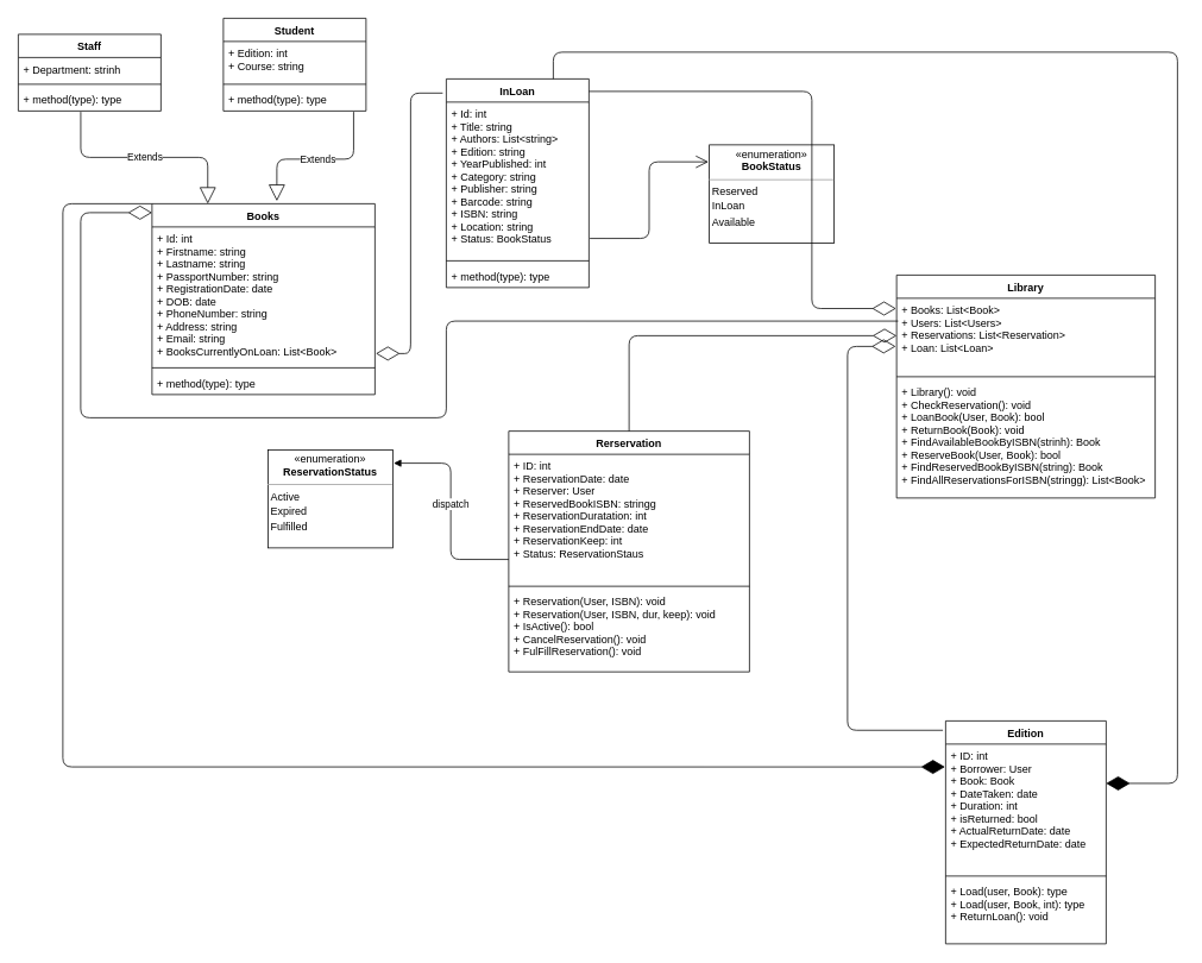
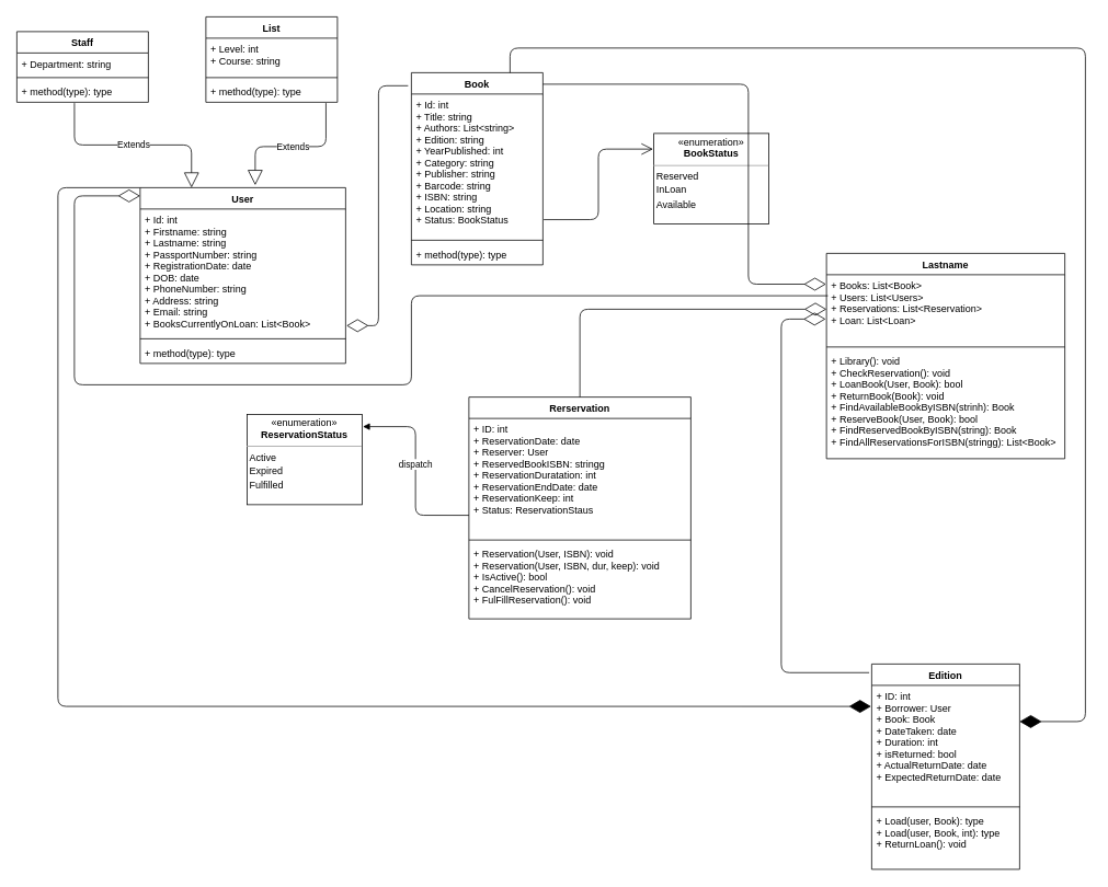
  <mxCell id="0" />
  <mxCell id="1" parent="0" />
- <mxCell id="2" value="Books" style="swimlane;fontStyle=1;align=center;verticalAlign=top;childLayout=stackLayout;horizontal=1;startSize=26;horizontalStack=0;resizeParent=1;resizeParentMax=0;resizeLast=0;collapsible=1;marginBottom=0;" vertex="1" parent="1"><mxGeometry x="170" y="228" width="250" height="214" as="geometry" /></mxCell>
+ <mxCell id="2" value="User" style="swimlane;fontStyle=1;align=center;verticalAlign=top;childLayout=stackLayout;horizontal=1;startSize=26;horizontalStack=0;resizeParent=1;resizeParentMax=0;resizeLast=0;collapsible=1;marginBottom=0;" vertex="1" parent="1"><mxGeometry x="170" y="228" width="250" height="214" as="geometry" /></mxCell>
  <mxCell id="3" value="+ Id: int&#10;+ Firstname: string&#10;+ Lastname: string&#10;+ PassportNumber: string&#10;+ RegistrationDate: date&#10;+ DOB: date&#10;+ PhoneNumber: string&#10;+ Address: string&#10;+ Email: string&#10;+ BooksCurrentlyOnLoan: List&lt;Book&gt;&#10;" style="text;strokeColor=none;fillColor=none;align=left;verticalAlign=top;spacingLeft=4;spacingRight=4;overflow=hidden;rotatable=0;points=[[0,0.5],[1,0.5]];portConstraint=eastwest;" vertex="1" parent="2"><mxGeometry y="26" width="250" height="154" as="geometry" /></mxCell>
  <mxCell id="4" value="" style="line;strokeWidth=1;fillColor=none;align=left;verticalAlign=middle;spacingTop=-1;spacingLeft=3;spacingRight=3;rotatable=0;labelPosition=right;points=[];portConstraint=eastwest;" vertex="1" parent="2"><mxGeometry y="180" width="250" height="8" as="geometry" /></mxCell>
  <mxCell id="5" value="+ method(type): type" style="text;strokeColor=none;fillColor=none;align=left;verticalAlign=top;spacingLeft=4;spacingRight=4;overflow=hidden;rotatable=0;points=[[0,0.5],[1,0.5]];portConstraint=eastwest;" vertex="1" parent="2"><mxGeometry y="188" width="250" height="26" as="geometry" /></mxCell>
- <mxCell id="6" value="InLoan" style="swimlane;fontStyle=1;align=center;verticalAlign=top;childLayout=stackLayout;horizontal=1;startSize=26;horizontalStack=0;resizeParent=1;resizeParentMax=0;resizeLast=0;collapsible=1;marginBottom=0;" vertex="1" parent="1"><mxGeometry x="500" y="88" width="160" height="234" as="geometry" /></mxCell>
+ <mxCell id="6" value="Book" style="swimlane;fontStyle=1;align=center;verticalAlign=top;childLayout=stackLayout;horizontal=1;startSize=26;horizontalStack=0;resizeParent=1;resizeParentMax=0;resizeLast=0;collapsible=1;marginBottom=0;" vertex="1" parent="1"><mxGeometry x="500" y="88" width="160" height="234" as="geometry" /></mxCell>
  <mxCell id="7" value="+ Id: int&#10;+ Title: string&#10;+ Authors: List&lt;string&gt;&#10;+ Edition: string&#10;+ YearPublished: int&#10;+ Category: string&#10;+ Publisher: string&#10;+ Barcode: string&#10;+ ISBN: string&#10;+ Location: string&#10;+ Status: BookStatus" style="text;strokeColor=none;fillColor=none;align=left;verticalAlign=top;spacingLeft=4;spacingRight=4;overflow=hidden;rotatable=0;points=[[0,0.5],[1,0.5]];portConstraint=eastwest;" vertex="1" parent="6"><mxGeometry y="26" width="160" height="174" as="geometry" /></mxCell>
  <mxCell id="8" value="" style="line;strokeWidth=1;fillColor=none;align=left;verticalAlign=middle;spacingTop=-1;spacingLeft=3;spacingRight=3;rotatable=0;labelPosition=right;points=[];portConstraint=eastwest;" vertex="1" parent="6"><mxGeometry y="200" width="160" height="8" as="geometry" /></mxCell>
  <mxCell id="9" value="+ method(type): type" style="text;strokeColor=none;fillColor=none;align=left;verticalAlign=top;spacingLeft=4;spacingRight=4;overflow=hidden;rotatable=0;points=[[0,0.5],[1,0.5]];portConstraint=eastwest;" vertex="1" parent="6"><mxGeometry y="208" width="160" height="26" as="geometry" /></mxCell>
  <mxCell id="10" value="&lt;p style=&quot;margin: 0px ; margin-top: 4px ; text-align: center&quot;&gt;«enumeration»&lt;br&gt;&lt;b&gt;BookStatus&lt;/b&gt;&lt;br&gt;&lt;/p&gt;&lt;hr size=&quot;1&quot;&gt;&lt;div style=&quot;height: 2px&quot;&gt;&amp;nbsp;Reserved&lt;/div&gt;&lt;div style=&quot;height: 2px&quot;&gt;&lt;br&gt;&lt;/div&gt;&lt;div style=&quot;height: 2px&quot;&gt;&lt;br&gt;&lt;/div&gt;&lt;div style=&quot;height: 2px&quot;&gt;&lt;br&gt;&lt;/div&gt;&lt;div style=&quot;height: 2px&quot;&gt;&lt;br&gt;&lt;/div&gt;&lt;div style=&quot;height: 2px&quot;&gt;&lt;br&gt;&lt;/div&gt;&lt;div style=&quot;height: 2px&quot;&gt;&lt;br&gt;&lt;/div&gt;&lt;div style=&quot;height: 2px&quot;&gt;&lt;br&gt;&lt;/div&gt;&lt;div style=&quot;height: 2px&quot;&gt;&amp;nbsp;InLoan&lt;/div&gt;&lt;div style=&quot;height: 2px&quot;&gt;&lt;br&gt;&lt;/div&gt;&lt;div style=&quot;height: 2px&quot;&gt;&lt;br&gt;&lt;/div&gt;&lt;div style=&quot;height: 2px&quot;&gt;&lt;br&gt;&lt;/div&gt;&lt;div style=&quot;height: 2px&quot;&gt;&lt;br&gt;&lt;/div&gt;&lt;div style=&quot;height: 2px&quot;&gt;&lt;br&gt;&lt;/div&gt;&lt;div style=&quot;height: 2px&quot;&gt;&lt;br&gt;&lt;/div&gt;&lt;div style=&quot;height: 2px&quot;&gt;&lt;br&gt;&lt;/div&gt;&lt;div style=&quot;height: 2px&quot;&gt;&lt;br&gt;&lt;/div&gt;&lt;div style=&quot;height: 2px&quot;&gt;&amp;nbsp;Available&amp;nbsp;&lt;/div&gt;" style="verticalAlign=top;align=left;overflow=fill;fontSize=12;fontFamily=Helvetica;html=1;" vertex="1" parent="1"><mxGeometry x="795" y="162" width="140" height="110" as="geometry" /></mxCell>
  <mxCell id="11" value="" style="endArrow=open;endFill=1;endSize=12;html=1;exitX=1.006;exitY=0.879;exitDx=0;exitDy=0;exitPerimeter=0;entryX=-0.007;entryY=0.173;entryDx=0;entryDy=0;entryPerimeter=0;edgeStyle=orthogonalEdgeStyle;" edge="1" parent="1" source="7" target="10"><mxGeometry width="160" relative="1" as="geometry"><mxPoint x="610" y="118" as="sourcePoint" /><mxPoint x="610" y="258" as="targetPoint" /></mxGeometry></mxCell>
  <mxCell id="12" value="" style="endArrow=diamondThin;endFill=0;endSize=24;html=1;exitX=-0.025;exitY=0.068;exitDx=0;exitDy=0;exitPerimeter=0;entryX=1.004;entryY=0.922;entryDx=0;entryDy=0;entryPerimeter=0;edgeStyle=orthogonalEdgeStyle;" edge="1" parent="1" source="6" target="3"><mxGeometry width="160" relative="1" as="geometry"><mxPoint x="610" y="258" as="sourcePoint" /><mxPoint x="450" y="258" as="targetPoint" /></mxGeometry></mxCell>
- <mxCell id="13" value="Student" style="swimlane;fontStyle=1;align=center;verticalAlign=top;childLayout=stackLayout;horizontal=1;startSize=26;horizontalStack=0;resizeParent=1;resizeParentMax=0;resizeLast=0;collapsible=1;marginBottom=0;" vertex="1" parent="1"><mxGeometry x="250" y="20" width="160" height="104" as="geometry" /></mxCell>
- <mxCell id="14" value="+ Edition: int&#10;+ Course: string" style="text;strokeColor=none;fillColor=none;align=left;verticalAlign=top;spacingLeft=4;spacingRight=4;overflow=hidden;rotatable=0;points=[[0,0.5],[1,0.5]];portConstraint=eastwest;" vertex="1" parent="13"><mxGeometry y="26" width="160" height="44" as="geometry" /></mxCell>
+ <mxCell id="13" value="List" style="swimlane;fontStyle=1;align=center;verticalAlign=top;childLayout=stackLayout;horizontal=1;startSize=26;horizontalStack=0;resizeParent=1;resizeParentMax=0;resizeLast=0;collapsible=1;marginBottom=0;" vertex="1" parent="1"><mxGeometry x="250" y="20" width="160" height="104" as="geometry" /></mxCell>
+ <mxCell id="14" value="+ Level: int&#10;+ Course: string" style="text;strokeColor=none;fillColor=none;align=left;verticalAlign=top;spacingLeft=4;spacingRight=4;overflow=hidden;rotatable=0;points=[[0,0.5],[1,0.5]];portConstraint=eastwest;" vertex="1" parent="13"><mxGeometry y="26" width="160" height="44" as="geometry" /></mxCell>
  <mxCell id="15" value="" style="line;strokeWidth=1;fillColor=none;align=left;verticalAlign=middle;spacingTop=-1;spacingLeft=3;spacingRight=3;rotatable=0;labelPosition=right;points=[];portConstraint=eastwest;" vertex="1" parent="13"><mxGeometry y="70" width="160" height="8" as="geometry" /></mxCell>
  <mxCell id="16" value="+ method(type): type" style="text;strokeColor=none;fillColor=none;align=left;verticalAlign=top;spacingLeft=4;spacingRight=4;overflow=hidden;rotatable=0;points=[[0,0.5],[1,0.5]];portConstraint=eastwest;" vertex="1" parent="13"><mxGeometry y="78" width="160" height="26" as="geometry" /></mxCell>
  <mxCell id="17" value="Staff" style="swimlane;fontStyle=1;align=center;verticalAlign=top;childLayout=stackLayout;horizontal=1;startSize=26;horizontalStack=0;resizeParent=1;resizeParentMax=0;resizeLast=0;collapsible=1;marginBottom=0;" vertex="1" parent="1"><mxGeometry x="20" y="38" width="160" height="86" as="geometry" /></mxCell>
- <mxCell id="18" value="+ Department: strinh" style="text;strokeColor=none;fillColor=none;align=left;verticalAlign=top;spacingLeft=4;spacingRight=4;overflow=hidden;rotatable=0;points=[[0,0.5],[1,0.5]];portConstraint=eastwest;" vertex="1" parent="17"><mxGeometry y="26" width="160" height="26" as="geometry" /></mxCell>
+ <mxCell id="18" value="+ Department: string" style="text;strokeColor=none;fillColor=none;align=left;verticalAlign=top;spacingLeft=4;spacingRight=4;overflow=hidden;rotatable=0;points=[[0,0.5],[1,0.5]];portConstraint=eastwest;" vertex="1" parent="17"><mxGeometry y="26" width="160" height="26" as="geometry" /></mxCell>
  <mxCell id="19" value="" style="line;strokeWidth=1;fillColor=none;align=left;verticalAlign=middle;spacingTop=-1;spacingLeft=3;spacingRight=3;rotatable=0;labelPosition=right;points=[];portConstraint=eastwest;" vertex="1" parent="17"><mxGeometry y="52" width="160" height="8" as="geometry" /></mxCell>
  <mxCell id="20" value="+ method(type): type" style="text;strokeColor=none;fillColor=none;align=left;verticalAlign=top;spacingLeft=4;spacingRight=4;overflow=hidden;rotatable=0;points=[[0,0.5],[1,0.5]];portConstraint=eastwest;" vertex="1" parent="17"><mxGeometry y="60" width="160" height="26" as="geometry" /></mxCell>
  <mxCell id="21" value="Extends" style="endArrow=block;endSize=16;endFill=0;html=1;exitX=0.438;exitY=1.038;exitDx=0;exitDy=0;exitPerimeter=0;edgeStyle=orthogonalEdgeStyle;entryX=0.25;entryY=0;entryDx=0;entryDy=0;" edge="1" parent="1" source="20" target="2"><mxGeometry width="160" relative="1" as="geometry"><mxPoint x="406.08" y="41.988" as="sourcePoint" /><mxPoint x="90" y="308" as="targetPoint" /></mxGeometry></mxCell>
  <mxCell id="22" value="Extends" style="endArrow=block;endSize=16;endFill=0;html=1;exitX=0.913;exitY=1.038;exitDx=0;exitDy=0;exitPerimeter=0;edgeStyle=orthogonalEdgeStyle;" edge="1" parent="1" source="16"><mxGeometry width="160" relative="1" as="geometry"><mxPoint x="396.08" y="31.988" as="sourcePoint" /><mxPoint x="310" y="225" as="targetPoint" /><Array as="points"><mxPoint x="396" y="178" /><mxPoint x="310" y="178" /></Array></mxGeometry></mxCell>
  <mxCell id="23" value="&lt;p style=&quot;margin: 0px ; margin-top: 4px ; text-align: center&quot;&gt;«enumeration»&lt;br&gt;&lt;b&gt;ReservationStatus&lt;/b&gt;&lt;/p&gt;&lt;hr size=&quot;1&quot;&gt;&lt;div style=&quot;height: 2px&quot;&gt;&amp;nbsp;Active&lt;/div&gt;&lt;div style=&quot;height: 2px&quot;&gt;&lt;br&gt;&lt;/div&gt;&lt;div style=&quot;height: 2px&quot;&gt;&lt;br&gt;&lt;/div&gt;&lt;div style=&quot;height: 2px&quot;&gt;&lt;br&gt;&lt;/div&gt;&lt;div style=&quot;height: 2px&quot;&gt;&lt;br&gt;&lt;/div&gt;&lt;div style=&quot;height: 2px&quot;&gt;&lt;br&gt;&lt;/div&gt;&lt;div style=&quot;height: 2px&quot;&gt;&lt;br&gt;&lt;/div&gt;&lt;div style=&quot;height: 2px&quot;&gt;&lt;br&gt;&lt;/div&gt;&lt;div style=&quot;height: 2px&quot;&gt;&amp;nbsp;Expired&lt;/div&gt;&lt;div style=&quot;height: 2px&quot;&gt;&lt;br&gt;&lt;/div&gt;&lt;div style=&quot;height: 2px&quot;&gt;&lt;br&gt;&lt;/div&gt;&lt;div style=&quot;height: 2px&quot;&gt;&lt;br&gt;&lt;/div&gt;&lt;div style=&quot;height: 2px&quot;&gt;&lt;br&gt;&lt;/div&gt;&lt;div style=&quot;height: 2px&quot;&gt;&lt;br&gt;&lt;/div&gt;&lt;div style=&quot;height: 2px&quot;&gt;&lt;br&gt;&lt;/div&gt;&lt;div style=&quot;height: 2px&quot;&gt;&lt;br&gt;&lt;/div&gt;&lt;div style=&quot;height: 2px&quot;&gt;&lt;br&gt;&lt;/div&gt;&lt;div style=&quot;height: 2px&quot;&gt;&amp;nbsp;Fulfilled&lt;/div&gt;" style="verticalAlign=top;align=left;overflow=fill;fontSize=12;fontFamily=Helvetica;html=1;" vertex="1" parent="1"><mxGeometry x="300" y="504" width="140" height="110" as="geometry" /></mxCell>
  <mxCell id="24" value="Rerservation" style="swimlane;fontStyle=1;align=center;verticalAlign=top;childLayout=stackLayout;horizontal=1;startSize=26;horizontalStack=0;resizeParent=1;resizeParentMax=0;resizeLast=0;collapsible=1;marginBottom=0;" vertex="1" parent="1"><mxGeometry x="570" y="483" width="270" height="270" as="geometry" /></mxCell>
  <mxCell id="25" value="+ ID: int&#10;+ ReservationDate: date&#10;+ Reserver: User&#10;+ ReservedBookISBN: stringg&#10;+ ReservationDuratation: int&#10;+ ReservationEndDate: date&#10;+ ReservationKeep: int&#10;+ Status: ReservationStaus" style="text;strokeColor=none;fillColor=none;align=left;verticalAlign=top;spacingLeft=4;spacingRight=4;overflow=hidden;rotatable=0;points=[[0,0.5],[1,0.5]];portConstraint=eastwest;" vertex="1" parent="24"><mxGeometry y="26" width="270" height="144" as="geometry" /></mxCell>
  <mxCell id="26" value="" style="line;strokeWidth=1;fillColor=none;align=left;verticalAlign=middle;spacingTop=-1;spacingLeft=3;spacingRight=3;rotatable=0;labelPosition=right;points=[];portConstraint=eastwest;" vertex="1" parent="24"><mxGeometry y="170" width="270" height="8" as="geometry" /></mxCell>
  <mxCell id="27" value="+ Reservation(User, ISBN): void &#10;+ Reservation(User, ISBN, dur, keep): void &#10;+ IsActive(): bool&#10;+ CancelReservation(): void&#10;+ FulFillReservation(): void&#10;" style="text;strokeColor=none;fillColor=none;align=left;verticalAlign=top;spacingLeft=4;spacingRight=4;overflow=hidden;rotatable=0;points=[[0,0.5],[1,0.5]];portConstraint=eastwest;" vertex="1" parent="24"><mxGeometry y="178" width="270" height="92" as="geometry" /></mxCell>
  <mxCell id="28" value="dispatch" style="html=1;verticalAlign=bottom;endArrow=block;exitX=0;exitY=0.819;exitDx=0;exitDy=0;exitPerimeter=0;entryX=1.007;entryY=0.136;entryDx=0;entryDy=0;entryPerimeter=0;edgeStyle=orthogonalEdgeStyle;" edge="1" parent="1" source="25" target="23"><mxGeometry width="80" relative="1" as="geometry"><mxPoint x="400" y="358" as="sourcePoint" /><mxPoint x="480" y="358" as="targetPoint" /></mxGeometry></mxCell>
- <mxCell id="29" value="Library" style="swimlane;fontStyle=1;align=center;verticalAlign=top;childLayout=stackLayout;horizontal=1;startSize=26;horizontalStack=0;resizeParent=1;resizeParentMax=0;resizeLast=0;collapsible=1;marginBottom=0;" vertex="1" parent="1"><mxGeometry x="1005" y="308" width="290" height="250" as="geometry" /></mxCell>
+ <mxCell id="29" value="Lastname" style="swimlane;fontStyle=1;align=center;verticalAlign=top;childLayout=stackLayout;horizontal=1;startSize=26;horizontalStack=0;resizeParent=1;resizeParentMax=0;resizeLast=0;collapsible=1;marginBottom=0;" vertex="1" parent="1"><mxGeometry x="1005" y="308" width="290" height="250" as="geometry" /></mxCell>
  <mxCell id="30" value="+ Books: List&lt;Book&gt;&#10;+ Users: List&lt;Users&gt;&#10;+ Reservations: List&lt;Reservation&gt;&#10;+ Loan: List&lt;Loan&gt;&#10;" style="text;strokeColor=none;fillColor=none;align=left;verticalAlign=top;spacingLeft=4;spacingRight=4;overflow=hidden;rotatable=0;points=[[0,0.5],[1,0.5]];portConstraint=eastwest;" vertex="1" parent="29"><mxGeometry y="26" width="290" height="84" as="geometry" /></mxCell>
  <mxCell id="31" value="" style="line;strokeWidth=1;fillColor=none;align=left;verticalAlign=middle;spacingTop=-1;spacingLeft=3;spacingRight=3;rotatable=0;labelPosition=right;points=[];portConstraint=eastwest;" vertex="1" parent="29"><mxGeometry y="110" width="290" height="8" as="geometry" /></mxCell>
  <mxCell id="32" value="+ Library(): void&#10;+ CheckReservation(): void&#10;+ LoanBook(User, Book): bool&#10;+ ReturnBook(Book): void&#10;+ FindAvailableBookByISBN(strinh): Book&#10;+ ReserveBook(User, Book): bool&#10;+ FindReservedBookByISBN(string): Book&#10;+ FindAllReservationsForISBN(stringg): List&lt;Book&gt; &#10;" style="text;strokeColor=none;fillColor=none;align=left;verticalAlign=top;spacingLeft=4;spacingRight=4;overflow=hidden;rotatable=0;points=[[0,0.5],[1,0.5]];portConstraint=eastwest;" vertex="1" parent="29"><mxGeometry y="118" width="290" height="132" as="geometry" /></mxCell>
  <mxCell id="33" value="" style="endArrow=diamondThin;endFill=0;endSize=24;html=1;entryX=-0.002;entryY=0.137;entryDx=0;entryDy=0;entryPerimeter=0;exitX=1;exitY=0.06;exitDx=0;exitDy=0;exitPerimeter=0;edgeStyle=orthogonalEdgeStyle;" edge="1" parent="1" source="6" target="30"><mxGeometry width="160" relative="1" as="geometry"><mxPoint x="980" y="148" as="sourcePoint" /><mxPoint x="820" y="148" as="targetPoint" /><Array as="points"><mxPoint x="910" y="102" /></Array></mxGeometry></mxCell>
  <mxCell id="34" value="" style="endArrow=diamondThin;endFill=0;endSize=24;html=1;edgeStyle=orthogonalEdgeStyle;exitX=0.006;exitY=0.305;exitDx=0;exitDy=0;exitPerimeter=0;" edge="1" parent="1" source="30"><mxGeometry width="160" relative="1" as="geometry"><mxPoint x="950" y="406" as="sourcePoint" /><mxPoint x="170" y="238" as="targetPoint" /><Array as="points"><mxPoint x="500" y="360" /><mxPoint x="500" y="468" /><mxPoint x="90" y="468" /><mxPoint x="90" y="238" /></Array></mxGeometry></mxCell>
  <mxCell id="35" value="" style="endArrow=diamondThin;endFill=0;endSize=24;html=1;entryX=0;entryY=0.5;entryDx=0;entryDy=0;exitX=0.5;exitY=0;exitDx=0;exitDy=0;edgeStyle=orthogonalEdgeStyle;" edge="1" parent="1" source="24" target="30"><mxGeometry width="160" relative="1" as="geometry"><mxPoint x="860" y="228" as="sourcePoint" /><mxPoint x="700" y="228" as="targetPoint" /></mxGeometry></mxCell>
  <mxCell id="36" value="Edition" style="swimlane;fontStyle=1;align=center;verticalAlign=top;childLayout=stackLayout;horizontal=1;startSize=26;horizontalStack=0;resizeParent=1;resizeParentMax=0;resizeLast=0;collapsible=1;marginBottom=0;" vertex="1" parent="1"><mxGeometry x="1060" y="808" width="180" height="250" as="geometry" /></mxCell>
  <mxCell id="37" value="+ ID: int&#10;+ Borrower: User&#10;+ Book: Book&#10;+ DateTaken: date&#10;+ Duration: int&#10;+ isReturned: bool&#10;+ ActualReturnDate: date&#10;+ ExpectedReturnDate: date&#10;" style="text;strokeColor=none;fillColor=none;align=left;verticalAlign=top;spacingLeft=4;spacingRight=4;overflow=hidden;rotatable=0;points=[[0,0.5],[1,0.5]];portConstraint=eastwest;" vertex="1" parent="36"><mxGeometry y="26" width="180" height="144" as="geometry" /></mxCell>
  <mxCell id="38" value="" style="line;strokeWidth=1;fillColor=none;align=left;verticalAlign=middle;spacingTop=-1;spacingLeft=3;spacingRight=3;rotatable=0;labelPosition=right;points=[];portConstraint=eastwest;" vertex="1" parent="36"><mxGeometry y="170" width="180" height="8" as="geometry" /></mxCell>
  <mxCell id="39" value="+ Load(user, Book): type&#10;+ Load(user, Book, int): type&#10;+ ReturnLoan(): void" style="text;strokeColor=none;fillColor=none;align=left;verticalAlign=top;spacingLeft=4;spacingRight=4;overflow=hidden;rotatable=0;points=[[0,0.5],[1,0.5]];portConstraint=eastwest;" vertex="1" parent="36"><mxGeometry y="178" width="180" height="72" as="geometry" /></mxCell>
  <mxCell id="40" value="" style="endArrow=diamondThin;endFill=0;endSize=24;html=1;exitX=-0.017;exitY=0.042;exitDx=0;exitDy=0;exitPerimeter=0;edgeStyle=orthogonalEdgeStyle;" edge="1" parent="1" source="36"><mxGeometry width="160" relative="1" as="geometry"><mxPoint x="1030" y="614" as="sourcePoint" /><mxPoint x="1004" y="388" as="targetPoint" /><Array as="points"><mxPoint x="950" y="819" /><mxPoint x="950" y="388" /></Array></mxGeometry></mxCell>
  <mxCell id="41" value="" style="endArrow=diamondThin;endFill=1;endSize=24;html=1;entryX=-0.004;entryY=0.178;entryDx=0;entryDy=0;entryPerimeter=0;exitX=0;exitY=0;exitDx=0;exitDy=0;edgeStyle=orthogonalEdgeStyle;" edge="1" parent="1" source="2" target="37"><mxGeometry width="160" relative="1" as="geometry"><mxPoint x="700" y="578" as="sourcePoint" /><mxPoint x="860" y="578" as="targetPoint" /><Array as="points"><mxPoint x="70" y="228" /><mxPoint x="70" y="860" /></Array></mxGeometry></mxCell>
  <mxCell id="42" value="" style="endArrow=diamondThin;endFill=1;endSize=24;html=1;entryX=1;entryY=0.306;entryDx=0;entryDy=0;entryPerimeter=0;exitX=0.75;exitY=0;exitDx=0;exitDy=0;edgeStyle=orthogonalEdgeStyle;" edge="1" parent="1" source="6" target="37"><mxGeometry width="160" relative="1" as="geometry"><mxPoint x="1380" y="98" as="sourcePoint" /><mxPoint x="1440" y="721.529" as="targetPoint" /><Array as="points"><mxPoint x="620" y="58" /><mxPoint x="1320" y="58" /><mxPoint x="1320" y="878" /></Array></mxGeometry></mxCell>
